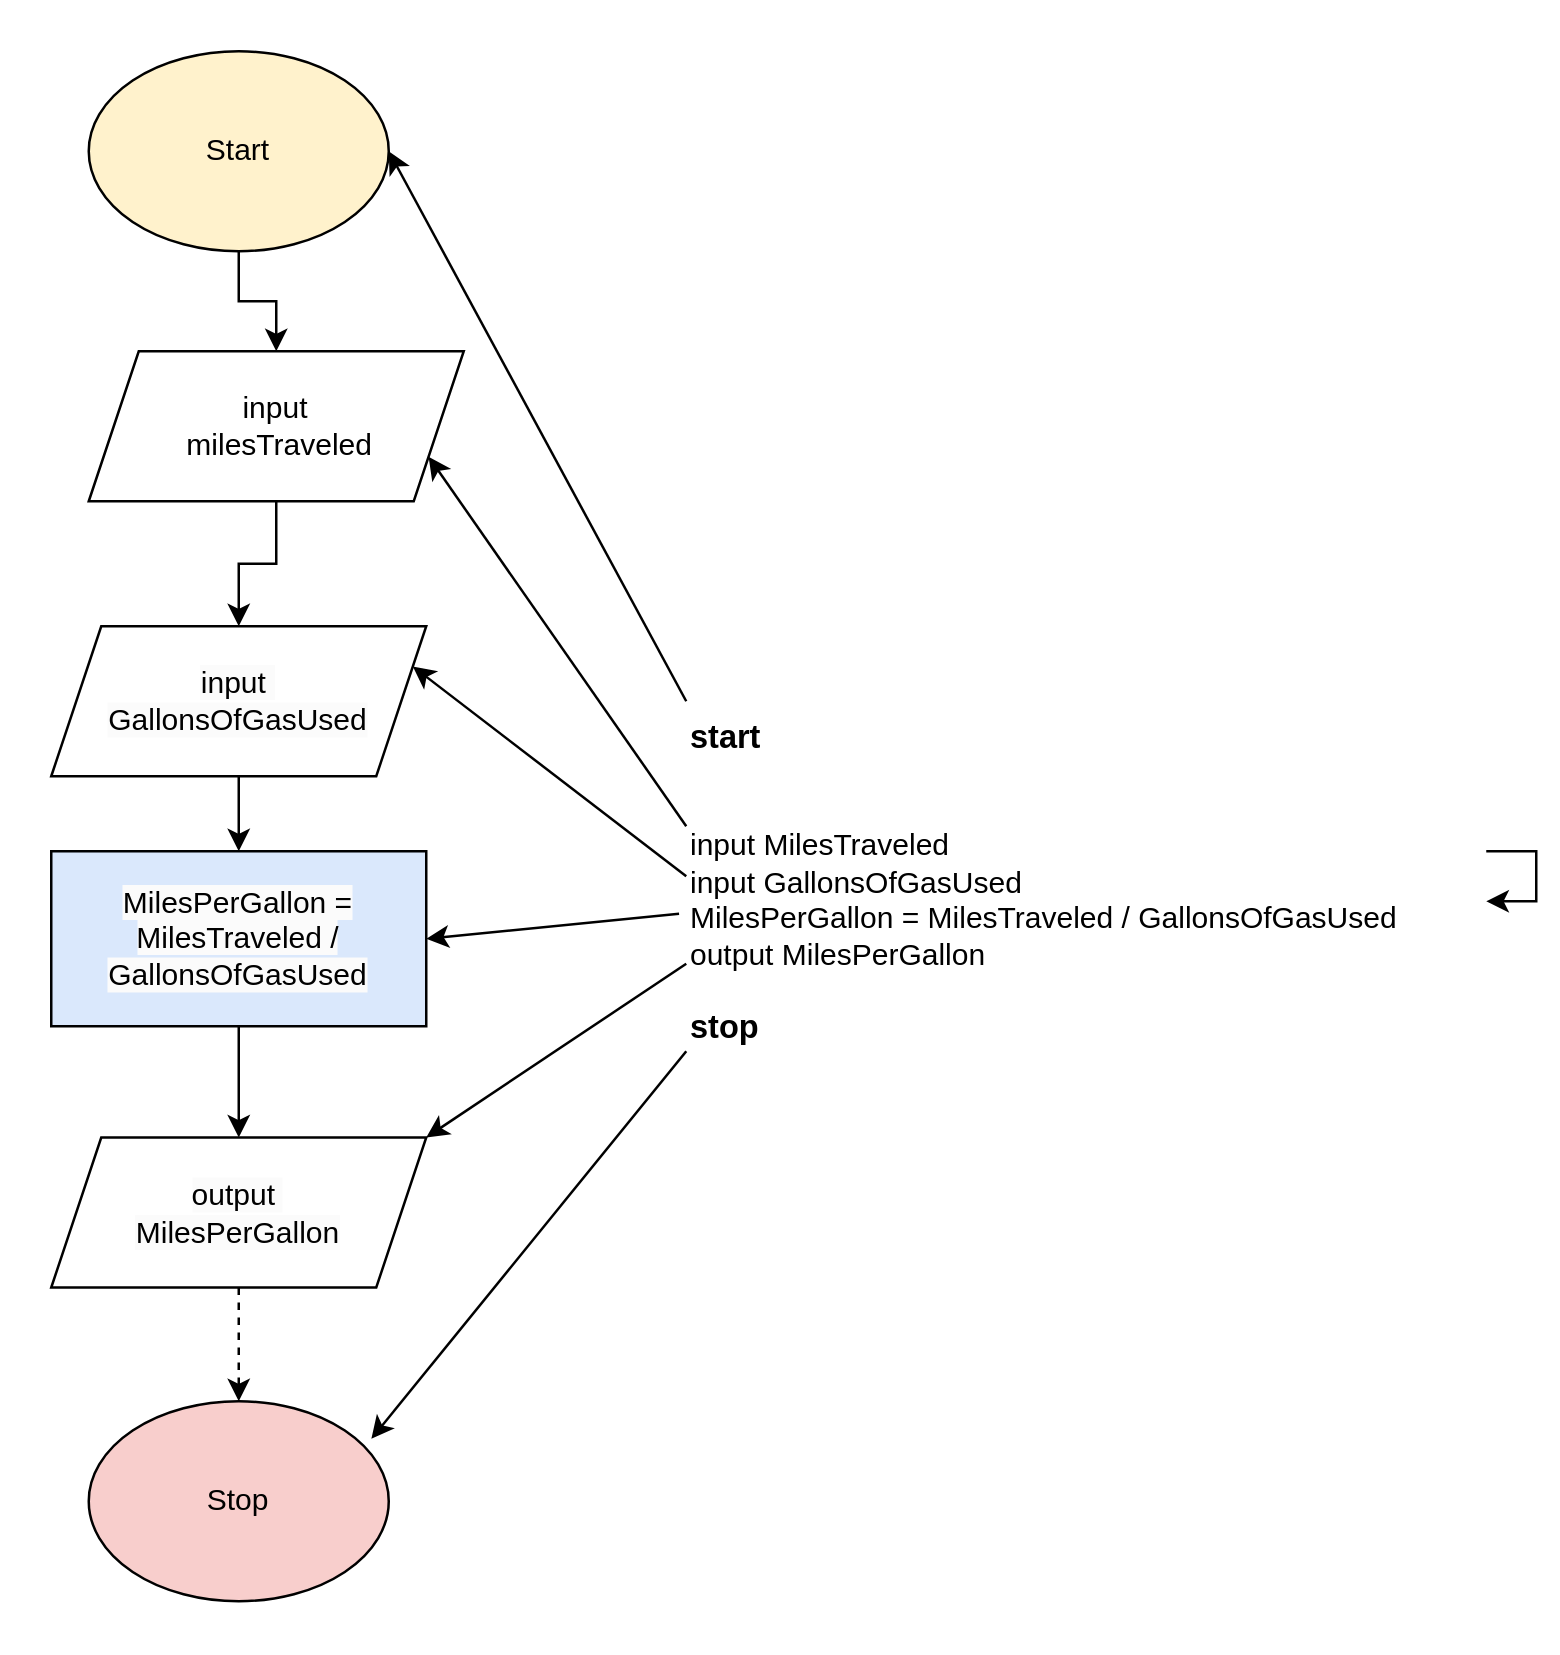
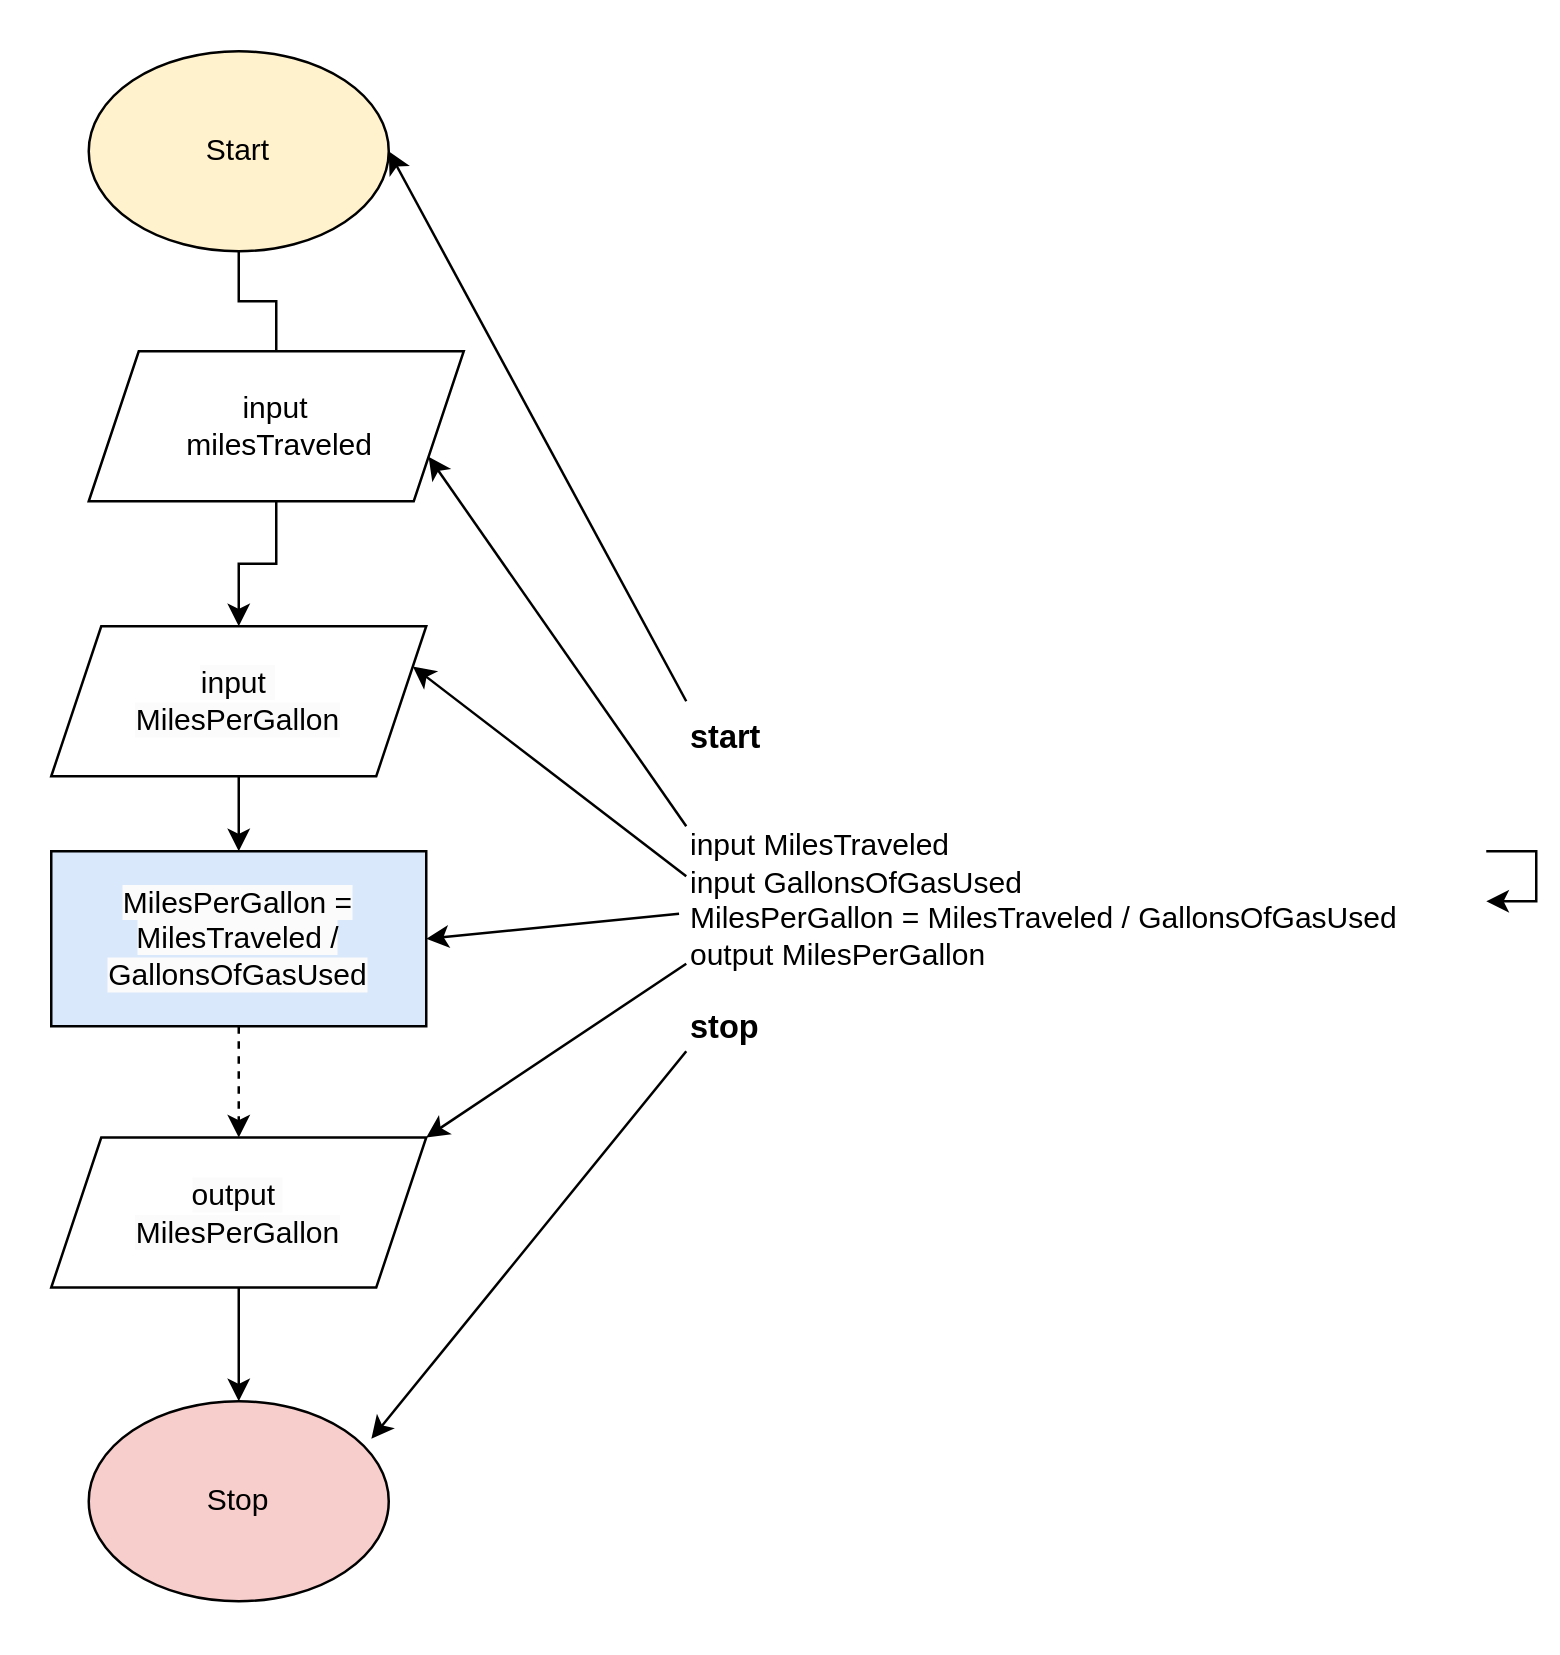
  <mxCell id="0" />
  <mxCell id="1" parent="0" />
  <mxCell id="2" value="&lt;b&gt;&lt;font style=&quot;font-size: 13px;&quot;&gt;start&lt;/font&gt;&lt;/b&gt;&lt;div&gt;&amp;nbsp;&lt;br&gt;&lt;br&gt;input MilesTraveled&lt;/div&gt;&lt;div&gt;input GallonsOfGasUsed&lt;/div&gt;&lt;div&gt;MilesPerGallon = MilesTraveled / GallonsOfGasUsed&lt;br&gt;    output MilesPerGallon&lt;/div&gt;&lt;div&gt;&amp;nbsp;&lt;br&gt;&lt;b&gt;&lt;font style=&quot;font-size: 13px;&quot;&gt;stop&lt;/font&gt;&lt;/b&gt;&lt;/div&gt;" style="text;whiteSpace=wrap;html=1;" parent="1" vertex="1"><mxGeometry x="274" y="280" width="320" height="140" as="geometry" /></mxCell>
- <mxCell id="3" value="" style="edgeStyle=orthogonalEdgeStyle;rounded=0;orthogonalLoop=1;jettySize=auto;html=1;" parent="1" source="4" target="7" edge="1"><mxGeometry relative="1" as="geometry" /></mxCell>
+ <mxCell id="3" value="" style="edgeStyle=orthogonalEdgeStyle;rounded=0;orthogonalLoop=1;jettySize=auto;html=1;endArrow=none;" parent="1" source="4" target="7" edge="1"><mxGeometry relative="1" as="geometry" /></mxCell>
  <mxCell id="4" value="Start" style="ellipse;whiteSpace=wrap;html=1;fillColor=#fff2cc;" parent="1" vertex="1"><mxGeometry x="35" y="20" width="120" height="80" as="geometry" /></mxCell>
  <mxCell id="5" value="Stop" style="ellipse;whiteSpace=wrap;html=1;fillColor=#f8cecc;" parent="1" vertex="1"><mxGeometry x="35" y="560" width="120" height="80" as="geometry" /></mxCell>
  <mxCell id="6" value="" style="edgeStyle=orthogonalEdgeStyle;rounded=0;orthogonalLoop=1;jettySize=auto;html=1;" parent="1" source="7" target="9" edge="1"><mxGeometry relative="1" as="geometry" /></mxCell>
  <mxCell id="7" value="input&lt;div&gt;&amp;nbsp;milesTraveled&lt;/div&gt;" style="shape=parallelogram;perimeter=parallelogramPerimeter;whiteSpace=wrap;html=1;fixedSize=1;" parent="1" vertex="1"><mxGeometry x="35" y="140" width="150" height="60" as="geometry" /></mxCell>
  <mxCell id="8" value="" style="edgeStyle=orthogonalEdgeStyle;rounded=0;orthogonalLoop=1;jettySize=auto;html=1;" parent="1" source="9" target="11" edge="1"><mxGeometry relative="1" as="geometry" /></mxCell>
- <mxCell id="9" value="&lt;br&gt;&lt;span style=&quot;color: rgb(0, 0, 0); font-family: Helvetica; font-size: 12px; font-style: normal; font-variant-ligatures: normal; font-variant-caps: normal; font-weight: 400; letter-spacing: normal; orphans: 2; text-align: left; text-indent: 0px; text-transform: none; widows: 2; word-spacing: 0px; -webkit-text-stroke-width: 0px; white-space: normal; background-color: rgb(251, 251, 251); text-decoration-thickness: initial; text-decoration-style: initial; text-decoration-color: initial; display: inline !important; float: none;&quot;&gt;input&amp;nbsp;&lt;/span&gt;&lt;div&gt;&lt;span style=&quot;color: rgb(0, 0, 0); font-family: Helvetica; font-size: 12px; font-style: normal; font-variant-ligatures: normal; font-variant-caps: normal; font-weight: 400; letter-spacing: normal; orphans: 2; text-align: left; text-indent: 0px; text-transform: none; widows: 2; word-spacing: 0px; -webkit-text-stroke-width: 0px; white-space: normal; background-color: rgb(251, 251, 251); text-decoration-thickness: initial; text-decoration-style: initial; text-decoration-color: initial; display: inline !important; float: none;&quot;&gt;GallonsOfGasUsed&lt;/span&gt;&lt;br&gt;&lt;br&gt;&lt;/div&gt;" style="shape=parallelogram;perimeter=parallelogramPerimeter;whiteSpace=wrap;html=1;fixedSize=1;" parent="1" vertex="1"><mxGeometry x="20" y="250" width="150" height="60" as="geometry" /></mxCell>
- <mxCell id="10" value="" style="edgeStyle=orthogonalEdgeStyle;rounded=0;orthogonalLoop=1;jettySize=auto;html=1;" parent="1" source="11" target="13" edge="1"><mxGeometry relative="1" as="geometry" /></mxCell>
+ <mxCell id="9" value="&lt;br&gt;&lt;span style=&quot;color: rgb(0, 0, 0); font-family: Helvetica; font-size: 12px; font-style: normal; font-variant-ligatures: normal; font-variant-caps: normal; font-weight: 400; letter-spacing: normal; orphans: 2; text-align: left; text-indent: 0px; text-transform: none; widows: 2; word-spacing: 0px; -webkit-text-stroke-width: 0px; white-space: normal; background-color: rgb(251, 251, 251); text-decoration-thickness: initial; text-decoration-style: initial; text-decoration-color: initial; display: inline !important; float: none;&quot;&gt;input&amp;nbsp;&lt;/span&gt;&lt;div&gt;&lt;span style=&quot;color: rgb(0, 0, 0); font-family: Helvetica; font-size: 12px; font-style: normal; font-variant-ligatures: normal; font-variant-caps: normal; font-weight: 400; letter-spacing: normal; orphans: 2; text-align: left; text-indent: 0px; text-transform: none; widows: 2; word-spacing: 0px; -webkit-text-stroke-width: 0px; white-space: normal; background-color: rgb(251, 251, 251); text-decoration-thickness: initial; text-decoration-style: initial; text-decoration-color: initial; display: inline !important; float: none;&quot;&gt;MilesPerGallon&lt;/span&gt;&lt;br&gt;&lt;br&gt;&lt;/div&gt;" style="shape=parallelogram;perimeter=parallelogramPerimeter;whiteSpace=wrap;html=1;fixedSize=1;" parent="1" vertex="1"><mxGeometry x="20" y="250" width="150" height="60" as="geometry" /></mxCell>
+ <mxCell id="10" value="" style="edgeStyle=orthogonalEdgeStyle;rounded=0;orthogonalLoop=1;jettySize=auto;html=1;dashed=1;" parent="1" source="11" target="13" edge="1"><mxGeometry relative="1" as="geometry" /></mxCell>
  <mxCell id="11" value="&lt;br&gt;&lt;span style=&quot;color: rgb(0, 0, 0); font-family: Helvetica; font-size: 12px; font-style: normal; font-variant-ligatures: normal; font-variant-caps: normal; font-weight: 400; letter-spacing: normal; orphans: 2; text-align: left; text-indent: 0px; text-transform: none; widows: 2; word-spacing: 0px; -webkit-text-stroke-width: 0px; white-space: normal; background-color: rgb(251, 251, 251); text-decoration-thickness: initial; text-decoration-style: initial; text-decoration-color: initial; display: inline !important; float: none;&quot;&gt;MilesPerGallon = MilesTraveled / GallonsOfGasUsed&lt;/span&gt;&lt;div&gt;&lt;br/&gt;&lt;/div&gt;" style="rounded=0;whiteSpace=wrap;html=1;fillColor=#dae8fc;" parent="1" vertex="1"><mxGeometry x="20" y="340" width="150" height="70" as="geometry" /></mxCell>
- <mxCell id="12" value="" style="edgeStyle=orthogonalEdgeStyle;rounded=0;orthogonalLoop=1;jettySize=auto;html=1;dashed=1;" parent="1" source="13" target="5" edge="1"><mxGeometry relative="1" as="geometry" /></mxCell>
+ <mxCell id="12" value="" style="edgeStyle=orthogonalEdgeStyle;rounded=0;orthogonalLoop=1;jettySize=auto;html=1;" parent="1" source="13" target="5" edge="1"><mxGeometry relative="1" as="geometry" /></mxCell>
  <mxCell id="13" value="&lt;br&gt;&lt;span style=&quot;color: rgb(0, 0, 0); font-family: Helvetica; font-size: 12px; font-style: normal; font-variant-ligatures: normal; font-variant-caps: normal; font-weight: 400; letter-spacing: normal; orphans: 2; text-align: left; text-indent: 0px; text-transform: none; widows: 2; word-spacing: 0px; -webkit-text-stroke-width: 0px; white-space: normal; background-color: rgb(251, 251, 251); text-decoration-thickness: initial; text-decoration-style: initial; text-decoration-color: initial; display: inline !important; float: none;&quot;&gt;output&amp;nbsp;&lt;/span&gt;&lt;div&gt;&lt;span style=&quot;color: rgb(0, 0, 0); font-family: Helvetica; font-size: 12px; font-style: normal; font-variant-ligatures: normal; font-variant-caps: normal; font-weight: 400; letter-spacing: normal; orphans: 2; text-align: left; text-indent: 0px; text-transform: none; widows: 2; word-spacing: 0px; -webkit-text-stroke-width: 0px; white-space: normal; background-color: rgb(251, 251, 251); text-decoration-thickness: initial; text-decoration-style: initial; text-decoration-color: initial; display: inline !important; float: none;&quot;&gt;MilesPerGallon&lt;/span&gt;&lt;br&gt;&lt;br&gt;&lt;/div&gt;" style="shape=parallelogram;perimeter=parallelogramPerimeter;whiteSpace=wrap;html=1;fixedSize=1;" parent="1" vertex="1"><mxGeometry x="20" y="454.5" width="150" height="60" as="geometry" /></mxCell>
  <mxCell id="14" value="" style="endArrow=classic;html=1;rounded=0;exitX=0;exitY=0;exitDx=0;exitDy=0;entryX=1;entryY=0.5;entryDx=0;entryDy=0;" parent="1" source="2" target="4" edge="1"><mxGeometry width="50" height="50" relative="1" as="geometry"><mxPoint x="110" y="380" as="sourcePoint" /><mxPoint x="160" y="330" as="targetPoint" /></mxGeometry></mxCell>
  <mxCell id="15" style="edgeStyle=orthogonalEdgeStyle;rounded=0;orthogonalLoop=1;jettySize=auto;html=1;" parent="1" source="2" target="2" edge="1"><mxGeometry relative="1" as="geometry" /></mxCell>
  <mxCell id="16" value="" style="endArrow=classic;html=1;rounded=0;exitX=0;exitY=1;exitDx=0;exitDy=0;entryX=0.942;entryY=0.188;entryDx=0;entryDy=0;entryPerimeter=0;" parent="1" source="2" target="5" edge="1"><mxGeometry width="50" height="50" relative="1" as="geometry"><mxPoint x="200" y="380" as="sourcePoint" /><mxPoint x="250" y="330" as="targetPoint" /></mxGeometry></mxCell>
  <mxCell id="17" value="" style="endArrow=classic;html=1;rounded=0;entryX=1;entryY=0.75;entryDx=0;entryDy=0;exitX=0;exitY=0.357;exitDx=0;exitDy=0;exitPerimeter=0;" parent="1" source="2" target="7" edge="1"><mxGeometry width="50" height="50" relative="1" as="geometry"><mxPoint x="200" y="380" as="sourcePoint" /><mxPoint x="250" y="330" as="targetPoint" /></mxGeometry></mxCell>
  <mxCell id="18" value="" style="endArrow=classic;html=1;rounded=0;entryX=1;entryY=0;entryDx=0;entryDy=0;exitX=0;exitY=0.75;exitDx=0;exitDy=0;" parent="1" source="2" target="13" edge="1"><mxGeometry width="50" height="50" relative="1" as="geometry"><mxPoint x="200" y="380" as="sourcePoint" /><mxPoint x="250" y="330" as="targetPoint" /></mxGeometry></mxCell>
  <mxCell id="19" value="" style="endArrow=classic;html=1;rounded=0;entryX=1;entryY=0.25;entryDx=0;entryDy=0;exitX=0;exitY=0.5;exitDx=0;exitDy=0;" parent="1" source="2" target="9" edge="1"><mxGeometry width="50" height="50" relative="1" as="geometry"><mxPoint x="240" y="340" as="sourcePoint" /><mxPoint x="250" y="330" as="targetPoint" /></mxGeometry></mxCell>
  <mxCell id="20" value="" style="endArrow=classic;html=1;rounded=0;exitX=-0.009;exitY=0.607;exitDx=0;exitDy=0;exitPerimeter=0;entryX=1;entryY=0.5;entryDx=0;entryDy=0;" parent="1" source="2" target="11" edge="1"><mxGeometry width="50" height="50" relative="1" as="geometry"><mxPoint x="200" y="380" as="sourcePoint" /><mxPoint x="250" y="330" as="targetPoint" /></mxGeometry></mxCell>
